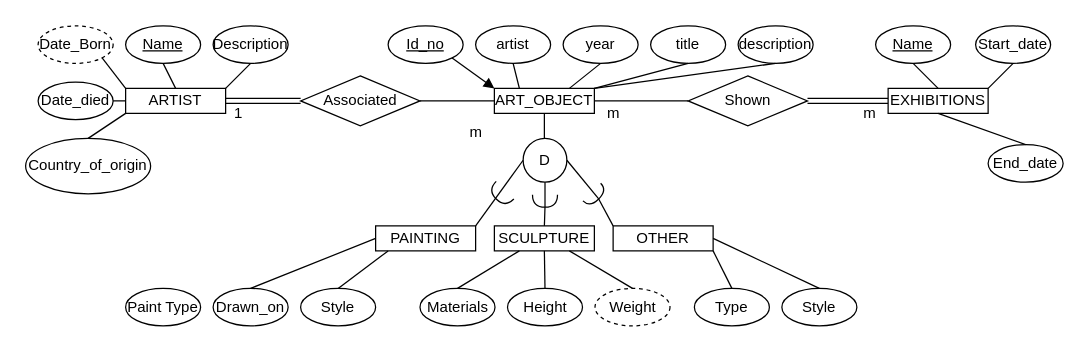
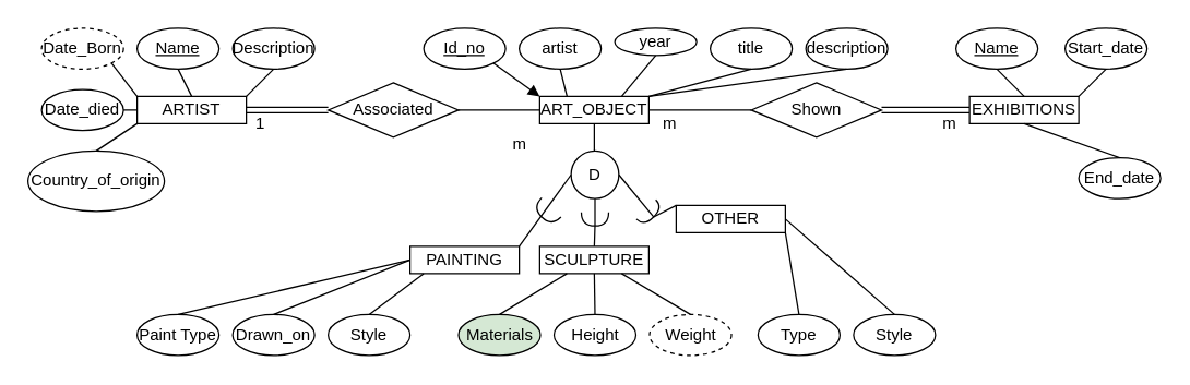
  <mxCell id="0" />
  <mxCell id="1" parent="0" />
  <mxCell id="2" value="ART_OBJECT" style="rounded=0;whiteSpace=wrap;html=1;" parent="1" vertex="1"><mxGeometry x="395" y="70" width="80" height="20" as="geometry" /></mxCell>
  <mxCell id="3" value="&lt;u&gt;Id_no&lt;/u&gt;" style="ellipse;whiteSpace=wrap;html=1;" parent="1" vertex="1"><mxGeometry x="310" y="20" width="60" height="30" as="geometry" /></mxCell>
  <mxCell id="4" value="" style="endArrow=block;html=1;exitX=1;exitY=1;exitDx=0;exitDy=0;entryX=0;entryY=0;entryDx=0;entryDy=0;" parent="1" source="3" target="2" edge="1"><mxGeometry width="50" height="50" relative="1" as="geometry"><mxPoint x="410" y="50" as="sourcePoint" /><mxPoint x="460" y="0" as="targetPoint" /></mxGeometry></mxCell>
  <mxCell id="5" value="artist" style="ellipse;whiteSpace=wrap;html=1;" parent="1" vertex="1"><mxGeometry x="380" y="20" width="60" height="30" as="geometry" /></mxCell>
- <mxCell id="6" value="year" style="ellipse;whiteSpace=wrap;html=1;" parent="1" vertex="1"><mxGeometry x="450" y="20" width="60" height="30" as="geometry" /></mxCell>
+ <mxCell id="6" value="year" style="ellipse;whiteSpace=wrap;html=1;" parent="1" vertex="1"><mxGeometry x="450" y="20" width="60" height="20" as="geometry" /></mxCell>
  <mxCell id="7" value="title" style="ellipse;whiteSpace=wrap;html=1;" parent="1" vertex="1"><mxGeometry x="520" y="20" width="60" height="30" as="geometry" /></mxCell>
  <mxCell id="8" style="edgeStyle=orthogonalEdgeStyle;rounded=0;orthogonalLoop=1;jettySize=auto;html=1;exitX=0.5;exitY=1;exitDx=0;exitDy=0;entryX=0.5;entryY=1;entryDx=0;entryDy=0;" parent="1" source="9" target="9" edge="1"><mxGeometry relative="1" as="geometry" /></mxCell>
  <mxCell id="9" value="description" style="ellipse;whiteSpace=wrap;html=1;" parent="1" vertex="1"><mxGeometry x="590" y="20" width="60" height="30" as="geometry" /></mxCell>
  <mxCell id="10" value="" style="endArrow=none;html=1;exitX=0.5;exitY=1;exitDx=0;exitDy=0;entryX=1;entryY=0;entryDx=0;entryDy=0;" parent="1" source="7" target="2" edge="1"><mxGeometry width="50" height="50" relative="1" as="geometry"><mxPoint x="410" y="50" as="sourcePoint" /><mxPoint x="460" y="0" as="targetPoint" /></mxGeometry></mxCell>
  <mxCell id="11" value="" style="endArrow=none;html=1;exitX=0.5;exitY=1;exitDx=0;exitDy=0;entryX=0.25;entryY=0;entryDx=0;entryDy=0;" parent="1" source="5" target="2" edge="1"><mxGeometry width="50" height="50" relative="1" as="geometry"><mxPoint x="410" y="50" as="sourcePoint" /><mxPoint x="460" y="0" as="targetPoint" /></mxGeometry></mxCell>
  <mxCell id="12" value="" style="endArrow=none;html=1;exitX=0.5;exitY=1;exitDx=0;exitDy=0;entryX=0.75;entryY=0;entryDx=0;entryDy=0;" parent="1" source="6" target="2" edge="1"><mxGeometry width="50" height="50" relative="1" as="geometry"><mxPoint x="410" y="50" as="sourcePoint" /><mxPoint x="460" y="0" as="targetPoint" /></mxGeometry></mxCell>
  <mxCell id="13" value="" style="endArrow=none;html=1;exitX=0.5;exitY=1;exitDx=0;exitDy=0;" parent="1" source="2" edge="1"><mxGeometry width="50" height="50" relative="1" as="geometry"><mxPoint x="410" y="50" as="sourcePoint" /><mxPoint x="435" y="120" as="targetPoint" /></mxGeometry></mxCell>
  <mxCell id="14" value="D" style="ellipse;whiteSpace=wrap;html=1;aspect=fixed;" parent="1" vertex="1"><mxGeometry x="418" y="110" width="35" height="35" as="geometry" /></mxCell>
  <mxCell id="15" value="PAINTING" style="rounded=0;whiteSpace=wrap;html=1;" parent="1" vertex="1"><mxGeometry x="300" y="180" width="80" height="20" as="geometry" /></mxCell>
  <mxCell id="16" value="SCULPTURE" style="rounded=0;whiteSpace=wrap;html=1;" parent="1" vertex="1"><mxGeometry x="395" y="180" width="80" height="20" as="geometry" /></mxCell>
- <mxCell id="17" value="OTHER" style="rounded=0;whiteSpace=wrap;html=1;" parent="1" vertex="1"><mxGeometry x="490" y="180" width="80" height="20" as="geometry" /></mxCell>
+ <mxCell id="17" value="OTHER" style="rounded=0;whiteSpace=wrap;html=1;" parent="1" vertex="1"><mxGeometry x="495" y="150" width="80" height="20" as="geometry" /></mxCell>
  <mxCell id="18" value="" style="endArrow=none;html=1;exitX=1;exitY=0;exitDx=0;exitDy=0;entryX=0;entryY=0.5;entryDx=0;entryDy=0;" parent="1" source="15" target="14" edge="1"><mxGeometry width="50" height="50" relative="1" as="geometry"><mxPoint x="410" y="50" as="sourcePoint" /><mxPoint x="460" y="0" as="targetPoint" /></mxGeometry></mxCell>
  <mxCell id="19" value="" style="endArrow=none;html=1;exitX=1;exitY=0.5;exitDx=0;exitDy=0;entryX=1;entryY=0.5;entryDx=0;entryDy=0;startArrow=none;exitPerimeter=0;" parent="1" source="24" target="14" edge="1"><mxGeometry width="50" height="50" relative="1" as="geometry"><mxPoint x="410" y="50" as="sourcePoint" /><mxPoint x="460" y="0" as="targetPoint" /></mxGeometry></mxCell>
  <mxCell id="20" value="" style="endArrow=none;html=1;exitX=1;exitY=0.5;exitDx=0;exitDy=0;entryX=0.5;entryY=0;entryDx=0;entryDy=0;startArrow=none;exitPerimeter=0;" parent="1" source="22" target="16" edge="1"><mxGeometry width="50" height="50" relative="1" as="geometry"><mxPoint x="410" y="50" as="sourcePoint" /><mxPoint x="460" y="0" as="targetPoint" /></mxGeometry></mxCell>
  <mxCell id="21" value="" style="shape=requiredInterface;html=1;verticalLabelPosition=bottom;rotation=135;" parent="1" vertex="1"><mxGeometry x="395" y="145" width="10" height="20" as="geometry" /></mxCell>
  <mxCell id="22" value="" style="shape=requiredInterface;html=1;verticalLabelPosition=bottom;rotation=90;" parent="1" vertex="1"><mxGeometry x="430.5" y="150" width="10" height="20" as="geometry" /></mxCell>
  <mxCell id="23" value="" style="endArrow=none;html=1;exitX=0.5;exitY=1;exitDx=0;exitDy=0;entryX=1;entryY=0.5;entryDx=0;entryDy=0;entryPerimeter=0;" parent="1" source="14" target="22" edge="1"><mxGeometry width="50" height="50" relative="1" as="geometry"><mxPoint x="435.5" y="145" as="sourcePoint" /><mxPoint x="435" y="180" as="targetPoint" /></mxGeometry></mxCell>
  <mxCell id="24" value="" style="shape=requiredInterface;html=1;verticalLabelPosition=bottom;rotation=45;" parent="1" vertex="1"><mxGeometry x="471.79" y="145.69" width="7.8" height="20" as="geometry" /></mxCell>
  <mxCell id="25" value="" style="endArrow=none;html=1;exitX=1;exitY=0.5;exitDx=0;exitDy=0;exitPerimeter=0;entryX=0;entryY=0;entryDx=0;entryDy=0;" parent="1" source="24" target="17" edge="1"><mxGeometry width="50" height="50" relative="1" as="geometry"><mxPoint x="410" y="50" as="sourcePoint" /><mxPoint x="460" y="0" as="targetPoint" /></mxGeometry></mxCell>
  <mxCell id="26" value="Paint Type" style="ellipse;whiteSpace=wrap;html=1;" parent="1" vertex="1"><mxGeometry x="100" y="230" width="60" height="30" as="geometry" /></mxCell>
  <mxCell id="27" value="Drawn_on" style="ellipse;whiteSpace=wrap;html=1;" parent="1" vertex="1"><mxGeometry x="170" y="230" width="60" height="30" as="geometry" /></mxCell>
  <mxCell id="28" value="Style" style="ellipse;whiteSpace=wrap;html=1;" parent="1" vertex="1"><mxGeometry x="240" y="230" width="60" height="30" as="geometry" /></mxCell>
+ <mxCell id="29" value="" style="endArrow=none;html=1;exitX=0.5;exitY=0;exitDx=0;exitDy=0;entryX=0;entryY=0.5;entryDx=0;entryDy=0;" parent="1" source="26" target="15" edge="1"><mxGeometry width="50" height="50" relative="1" as="geometry"><mxPoint x="170" y="220" as="sourcePoint" /><mxPoint x="220" y="170" as="targetPoint" /></mxGeometry></mxCell>
  <mxCell id="30" value="" style="endArrow=none;html=1;exitX=0.5;exitY=0;exitDx=0;exitDy=0;" parent="1" source="27" edge="1"><mxGeometry width="50" height="50" relative="1" as="geometry"><mxPoint x="180" y="230" as="sourcePoint" /><mxPoint x="300" y="190" as="targetPoint" /></mxGeometry></mxCell>
  <mxCell id="31" value="" style="endArrow=none;html=1;exitX=0.5;exitY=0;exitDx=0;exitDy=0;" parent="1" source="28" edge="1"><mxGeometry width="50" height="50" relative="1" as="geometry"><mxPoint x="250" y="230" as="sourcePoint" /><mxPoint x="310" y="200" as="targetPoint" /></mxGeometry></mxCell>
- <mxCell id="32" value="Materials" style="ellipse;whiteSpace=wrap;html=1;" parent="1" vertex="1"><mxGeometry x="335.5" y="230" width="60" height="30" as="geometry" /></mxCell>
+ <mxCell id="32" value="Materials" style="ellipse;whiteSpace=wrap;html=1;fillColor=#d5e8d4;" parent="1" vertex="1"><mxGeometry x="335.5" y="230" width="60" height="30" as="geometry" /></mxCell>
  <mxCell id="33" value="Height" style="ellipse;whiteSpace=wrap;html=1;" parent="1" vertex="1"><mxGeometry x="405.5" y="230" width="60" height="30" as="geometry" /></mxCell>
  <mxCell id="34" value="Weight" style="ellipse;whiteSpace=wrap;html=1;dashed=1;" parent="1" vertex="1"><mxGeometry x="475.5" y="230" width="60" height="30" as="geometry" /></mxCell>
  <mxCell id="35" value="" style="endArrow=none;html=1;exitX=0.5;exitY=0;exitDx=0;exitDy=0;entryX=0.25;entryY=1;entryDx=0;entryDy=0;" parent="1" source="32" target="16" edge="1"><mxGeometry width="50" height="50" relative="1" as="geometry"><mxPoint x="280" y="240" as="sourcePoint" /><mxPoint x="320" y="210" as="targetPoint" /></mxGeometry></mxCell>
  <mxCell id="36" value="" style="endArrow=none;html=1;exitX=0.5;exitY=0;exitDx=0;exitDy=0;entryX=0.5;entryY=1;entryDx=0;entryDy=0;" parent="1" source="33" target="16" edge="1"><mxGeometry width="50" height="50" relative="1" as="geometry"><mxPoint x="375.5" y="240" as="sourcePoint" /><mxPoint x="425" y="210" as="targetPoint" /></mxGeometry></mxCell>
  <mxCell id="37" value="" style="endArrow=none;html=1;exitX=0.5;exitY=0;exitDx=0;exitDy=0;entryX=0.75;entryY=1;entryDx=0;entryDy=0;" parent="1" source="34" target="16" edge="1"><mxGeometry width="50" height="50" relative="1" as="geometry"><mxPoint x="445.5" y="240" as="sourcePoint" /><mxPoint x="445" y="210" as="targetPoint" /></mxGeometry></mxCell>
  <mxCell id="38" value="Type" style="ellipse;whiteSpace=wrap;html=1;" parent="1" vertex="1"><mxGeometry x="555" y="230" width="60" height="30" as="geometry" /></mxCell>
  <mxCell id="39" value="Style" style="ellipse;whiteSpace=wrap;html=1;" parent="1" vertex="1"><mxGeometry x="625" y="230" width="60" height="30" as="geometry" /></mxCell>
  <mxCell id="40" value="" style="endArrow=none;html=1;exitX=0.5;exitY=0;exitDx=0;exitDy=0;entryX=1;entryY=1;entryDx=0;entryDy=0;" parent="1" source="38" target="17" edge="1"><mxGeometry width="50" height="50" relative="1" as="geometry"><mxPoint x="410" y="50" as="sourcePoint" /><mxPoint x="460" y="0" as="targetPoint" /></mxGeometry></mxCell>
  <mxCell id="41" value="" style="endArrow=none;html=1;exitX=0.5;exitY=0;exitDx=0;exitDy=0;entryX=1;entryY=0.5;entryDx=0;entryDy=0;" parent="1" source="39" target="17" edge="1"><mxGeometry width="50" height="50" relative="1" as="geometry"><mxPoint x="410" y="50" as="sourcePoint" /><mxPoint x="460" y="0" as="targetPoint" /></mxGeometry></mxCell>
  <mxCell id="42" value="ARTIST" style="rounded=0;whiteSpace=wrap;html=1;" parent="1" vertex="1"><mxGeometry x="100" y="70" width="80" height="20" as="geometry" /></mxCell>
  <mxCell id="43" style="edgeStyle=orthogonalEdgeStyle;shape=link;rounded=0;orthogonalLoop=1;jettySize=auto;html=1;exitX=0;exitY=0.5;exitDx=0;exitDy=0;entryX=1;entryY=0.5;entryDx=0;entryDy=0;" parent="1" source="44" target="42" edge="1"><mxGeometry relative="1" as="geometry"><mxPoint x="210" y="80" as="targetPoint" /></mxGeometry></mxCell>
  <mxCell id="44" value="Associated" style="shape=rhombus;perimeter=rhombusPerimeter;whiteSpace=wrap;html=1;align=center;" parent="1" vertex="1"><mxGeometry x="240" y="60" width="95.5" height="40" as="geometry" /></mxCell>
  <mxCell id="45" value="1" style="text;html=1;align=center;verticalAlign=middle;resizable=0;points=[];autosize=1;strokeColor=none;fillColor=none;" parent="1" vertex="1"><mxGeometry x="180" y="80" width="20" height="20" as="geometry" /></mxCell>
  <mxCell id="46" value="m" style="text;html=1;align=center;verticalAlign=middle;resizable=0;points=[];autosize=1;strokeColor=none;fillColor=none;" parent="1" vertex="1"><mxGeometry x="365" y="95" width="30" height="20" as="geometry" /></mxCell>
  <mxCell id="47" value="&lt;u&gt;Name&lt;/u&gt;" style="ellipse;whiteSpace=wrap;html=1;" parent="1" vertex="1"><mxGeometry x="100" y="20" width="60" height="30" as="geometry" /></mxCell>
  <mxCell id="48" value="Date_Born" style="ellipse;whiteSpace=wrap;html=1;dashed=1;" parent="1" vertex="1"><mxGeometry x="30" y="20" width="60" height="30" as="geometry" /></mxCell>
  <mxCell id="49" value="Date_died" style="ellipse;whiteSpace=wrap;html=1;" parent="1" vertex="1"><mxGeometry x="30" y="65" width="60" height="30" as="geometry" /></mxCell>
  <mxCell id="50" value="Country_of_origin" style="ellipse;whiteSpace=wrap;html=1;" parent="1" vertex="1"><mxGeometry x="20" y="110" width="100" height="44.31" as="geometry" /></mxCell>
  <mxCell id="51" value="Description" style="ellipse;whiteSpace=wrap;html=1;" parent="1" vertex="1"><mxGeometry x="170" y="20" width="60" height="30" as="geometry" /></mxCell>
  <mxCell id="52" value="" style="endArrow=none;html=1;exitX=0.5;exitY=1;exitDx=0;exitDy=0;entryX=1;entryY=0;entryDx=0;entryDy=0;" parent="1" source="51" target="42" edge="1"><mxGeometry width="50" height="50" relative="1" as="geometry"><mxPoint x="410" y="50" as="sourcePoint" /><mxPoint x="460" y="0" as="targetPoint" /></mxGeometry></mxCell>
  <mxCell id="53" value="" style="endArrow=none;html=1;exitX=0.5;exitY=1;exitDx=0;exitDy=0;entryX=0.5;entryY=0;entryDx=0;entryDy=0;" parent="1" source="47" target="42" edge="1"><mxGeometry width="50" height="50" relative="1" as="geometry"><mxPoint x="410" y="50" as="sourcePoint" /><mxPoint x="460" y="0" as="targetPoint" /></mxGeometry></mxCell>
  <mxCell id="54" value="" style="endArrow=none;html=1;exitX=1;exitY=1;exitDx=0;exitDy=0;entryX=0;entryY=0;entryDx=0;entryDy=0;" parent="1" source="48" target="42" edge="1"><mxGeometry width="50" height="50" relative="1" as="geometry"><mxPoint x="410" y="50" as="sourcePoint" /><mxPoint x="460" y="0" as="targetPoint" /></mxGeometry></mxCell>
  <mxCell id="55" value="" style="endArrow=none;html=1;exitX=1;exitY=0.5;exitDx=0;exitDy=0;entryX=0;entryY=0.5;entryDx=0;entryDy=0;" parent="1" source="49" target="42" edge="1"><mxGeometry width="50" height="50" relative="1" as="geometry"><mxPoint x="410" y="50" as="sourcePoint" /><mxPoint x="460" y="0" as="targetPoint" /></mxGeometry></mxCell>
  <mxCell id="56" value="" style="endArrow=none;html=1;exitX=0.5;exitY=0;exitDx=0;exitDy=0;entryX=0;entryY=1;entryDx=0;entryDy=0;" parent="1" source="50" target="42" edge="1"><mxGeometry width="50" height="50" relative="1" as="geometry"><mxPoint x="410" y="50" as="sourcePoint" /><mxPoint x="130" y="90" as="targetPoint" /></mxGeometry></mxCell>
  <mxCell id="57" value="" style="endArrow=none;html=1;exitX=0.5;exitY=1;exitDx=0;exitDy=0;entryX=1;entryY=0;entryDx=0;entryDy=0;" parent="1" source="9" target="2" edge="1"><mxGeometry width="50" height="50" relative="1" as="geometry"><mxPoint x="560" y="60" as="sourcePoint" /><mxPoint x="485" y="80" as="targetPoint" /></mxGeometry></mxCell>
  <mxCell id="58" value="Shown" style="shape=rhombus;perimeter=rhombusPerimeter;whiteSpace=wrap;html=1;align=center;" parent="1" vertex="1"><mxGeometry x="550" y="60" width="95.5" height="40" as="geometry" /></mxCell>
  <mxCell id="59" value="" style="endArrow=none;html=1;exitX=0;exitY=0.5;exitDx=0;exitDy=0;entryX=1;entryY=0.5;entryDx=0;entryDy=0;" parent="1" source="58" target="2" edge="1"><mxGeometry width="50" height="50" relative="1" as="geometry"><mxPoint x="410" y="50" as="sourcePoint" /><mxPoint x="460" y="0" as="targetPoint" /></mxGeometry></mxCell>
  <mxCell id="60" style="edgeStyle=orthogonalEdgeStyle;shape=link;rounded=0;orthogonalLoop=1;jettySize=auto;html=1;exitX=0;exitY=0.5;exitDx=0;exitDy=0;entryX=1;entryY=0.5;entryDx=0;entryDy=0;" parent="1" source="61" target="58" edge="1"><mxGeometry relative="1" as="geometry" /></mxCell>
  <mxCell id="61" value="EXHIBITIONS" style="rounded=0;whiteSpace=wrap;html=1;" parent="1" vertex="1"><mxGeometry x="710" y="70" width="80" height="20" as="geometry" /></mxCell>
  <mxCell id="62" value="m" style="text;html=1;align=center;verticalAlign=middle;resizable=0;points=[];autosize=1;strokeColor=none;fillColor=none;" parent="1" vertex="1"><mxGeometry x="475" y="80" width="30" height="20" as="geometry" /></mxCell>
  <mxCell id="63" value="m" style="text;html=1;align=center;verticalAlign=middle;resizable=0;points=[];autosize=1;strokeColor=none;fillColor=none;" parent="1" vertex="1"><mxGeometry x="680" y="80" width="30" height="20" as="geometry" /></mxCell>
  <mxCell id="64" value="&lt;u&gt;Name&lt;/u&gt;" style="ellipse;whiteSpace=wrap;html=1;" parent="1" vertex="1"><mxGeometry x="700" y="20" width="60" height="30" as="geometry" /></mxCell>
  <mxCell id="65" value="Start_date" style="ellipse;whiteSpace=wrap;html=1;" parent="1" vertex="1"><mxGeometry x="780" y="20" width="60" height="30" as="geometry" /></mxCell>
  <mxCell id="66" value="End_date" style="ellipse;whiteSpace=wrap;html=1;" parent="1" vertex="1"><mxGeometry x="790" y="115" width="60" height="30" as="geometry" /></mxCell>
  <mxCell id="67" value="" style="endArrow=none;html=1;exitX=0.5;exitY=1;exitDx=0;exitDy=0;entryX=0.5;entryY=0;entryDx=0;entryDy=0;" parent="1" source="64" target="61" edge="1"><mxGeometry width="50" height="50" relative="1" as="geometry"><mxPoint x="410" y="50" as="sourcePoint" /><mxPoint x="460" y="0" as="targetPoint" /></mxGeometry></mxCell>
  <mxCell id="68" value="" style="endArrow=none;html=1;exitX=0.5;exitY=1;exitDx=0;exitDy=0;entryX=1;entryY=0;entryDx=0;entryDy=0;" parent="1" source="65" target="61" edge="1"><mxGeometry width="50" height="50" relative="1" as="geometry"><mxPoint x="410" y="50" as="sourcePoint" /><mxPoint x="460" y="0" as="targetPoint" /></mxGeometry></mxCell>
  <mxCell id="69" value="" style="endArrow=none;html=1;exitX=0.5;exitY=0;exitDx=0;exitDy=0;entryX=0.5;entryY=1;entryDx=0;entryDy=0;" parent="1" source="66" target="61" edge="1"><mxGeometry width="50" height="50" relative="1" as="geometry"><mxPoint x="410" y="50" as="sourcePoint" /><mxPoint x="460" y="0" as="targetPoint" /></mxGeometry></mxCell>
  <mxCell id="70" value="" style="endArrow=none;html=1;exitX=1;exitY=0.5;exitDx=0;exitDy=0;entryX=0;entryY=0.5;entryDx=0;entryDy=0;" edge="1" parent="1" source="44" target="2"><mxGeometry width="50" height="50" relative="1" as="geometry"><mxPoint x="90" y="140" as="sourcePoint" /><mxPoint x="140" y="90" as="targetPoint" /></mxGeometry></mxCell>
